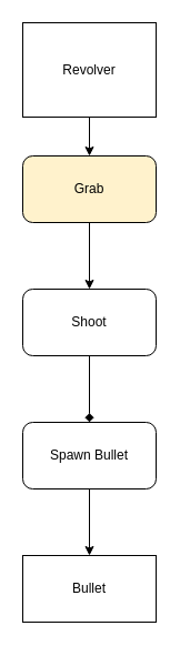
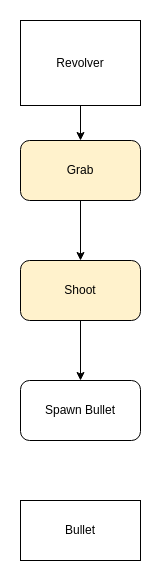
  <mxCell id="0" />
  <mxCell id="1" parent="0" />
  <mxCell id="2" style="edgeStyle=orthogonalEdgeStyle;rounded=0;orthogonalLoop=1;jettySize=auto;html=1;" edge="1" parent="1" source="3" target="5"><mxGeometry relative="1" as="geometry" /></mxCell>
  <mxCell id="3" value="Revolver" style="rounded=0;whiteSpace=wrap;html=1;" vertex="1" parent="1"><mxGeometry x="20" y="20" width="120" height="85" as="geometry" /></mxCell>
  <mxCell id="4" style="edgeStyle=orthogonalEdgeStyle;rounded=0;orthogonalLoop=1;jettySize=auto;html=1;" edge="1" parent="1" source="5" target="7"><mxGeometry relative="1" as="geometry" /></mxCell>
  <mxCell id="5" value="Grab" style="rounded=1;whiteSpace=wrap;html=1;fillColor=#fff2cc;" vertex="1" parent="1"><mxGeometry x="20" y="140" width="120" height="60" as="geometry" /></mxCell>
- <mxCell id="6" style="edgeStyle=orthogonalEdgeStyle;rounded=0;orthogonalLoop=1;jettySize=auto;html=1;endArrow=diamond;" edge="1" parent="1" source="7" target="9"><mxGeometry relative="1" as="geometry" /></mxCell>
- <mxCell id="7" value="Shoot" style="rounded=1;whiteSpace=wrap;html=1;" vertex="1" parent="1"><mxGeometry x="20" y="260" width="120" height="60" as="geometry" /></mxCell>
- <mxCell id="8" style="edgeStyle=orthogonalEdgeStyle;rounded=0;orthogonalLoop=1;jettySize=auto;html=1;" edge="1" parent="1" source="9" target="10"><mxGeometry relative="1" as="geometry" /></mxCell>
+ <mxCell id="6" style="edgeStyle=orthogonalEdgeStyle;rounded=0;orthogonalLoop=1;jettySize=auto;html=1;" edge="1" parent="1" source="7" target="9"><mxGeometry relative="1" as="geometry" /></mxCell>
+ <mxCell id="7" value="Shoot" style="rounded=1;whiteSpace=wrap;html=1;fillColor=#fff2cc;" vertex="1" parent="1"><mxGeometry x="20" y="260" width="120" height="60" as="geometry" /></mxCell>
  <mxCell id="9" value="Spawn Bullet" style="rounded=1;whiteSpace=wrap;html=1;" vertex="1" parent="1"><mxGeometry x="20" y="380" width="120" height="60" as="geometry" /></mxCell>
  <mxCell id="10" value="Bullet" style="rounded=0;whiteSpace=wrap;html=1;" vertex="1" parent="1"><mxGeometry x="20" y="500" width="120" height="60" as="geometry" /></mxCell>
